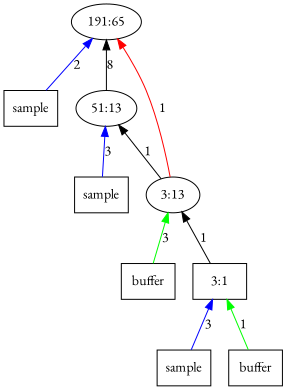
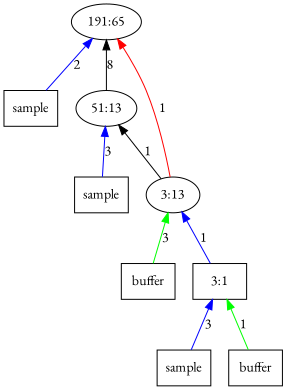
  digraph {
    fontname="EB Garamond"
    rankdir=BT
    node [fontname="EB Garamond" shape=box]
    edge [color=blue fontname="EB Garamond"]
    n1 [label=sample]
    n2 [label="191:65" shape=""]
    n3 [label="51:13" shape=""]
    n4 [label=sample]
    n5 [label="3:13" shape=""]
    n6 [label=buffer]
    n7 [label="3:1"]
    n8 [label=sample]
    n9 [label=buffer]
    n1 -> n2 [label=2]
    n3 -> n2 [color=black label=8]
    n4 -> n3 [label=3]
    n5 -> n2 [color=red label=1]
    n5 -> n3 [color=black label=1]
    n6 -> n5 [color=green label=3]
-   n7 -> n5 [color=black label=1]
+   n7 -> n5 [label=1]
    n8 -> n7 [label=3]
    n9 -> n7 [color=green label=1]
  }
